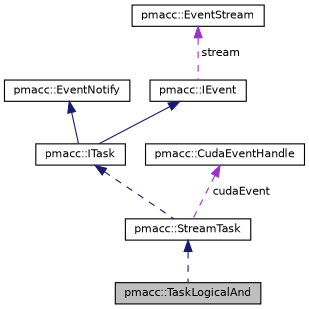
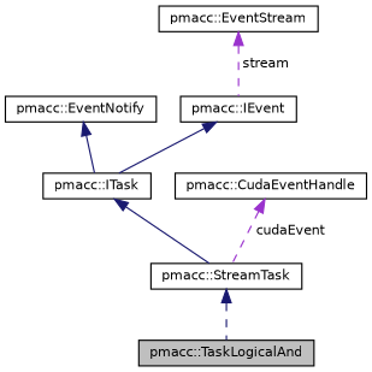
  digraph {
    node [color=black fillcolor=white fontname=Helvetica fontsize=10 shape=record style=filled]
    edge [color=midnightblue dir=back fontname=Helvetica fontsize=10 labelfontname=Helvetica labelfontsize=10 style=dashed]
    n1 [fillcolor=grey75 fontcolor=black height=0.2 label="pmacc::TaskLogicalAnd" width=0.4]
    n2 [height=0.2 label="pmacc::StreamTask" width=0.4]
    n3 [height=0.2 label="pmacc::ITask" width=0.4]
    n4 [height=0.2 label="pmacc::EventNotify" width=0.4]
    n5 [height=0.2 label="pmacc::IEvent" width=0.4]
    n6 [height=0.2 label="pmacc::EventStream" width=0.4]
    n7 [height=0.2 label="pmacc::CudaEventHandle" width=0.4]
    n2 -> n1
-   n3 -> n2
+   n3 -> n2 [style=solid]
    n4 -> n3 [style=solid]
    n5 -> n3 [style=solid]
    n6 -> n5 [color=darkorchid3 label=" stream"]
    n7 -> n2 [color=darkorchid3 label=" cudaEvent"]
  }
